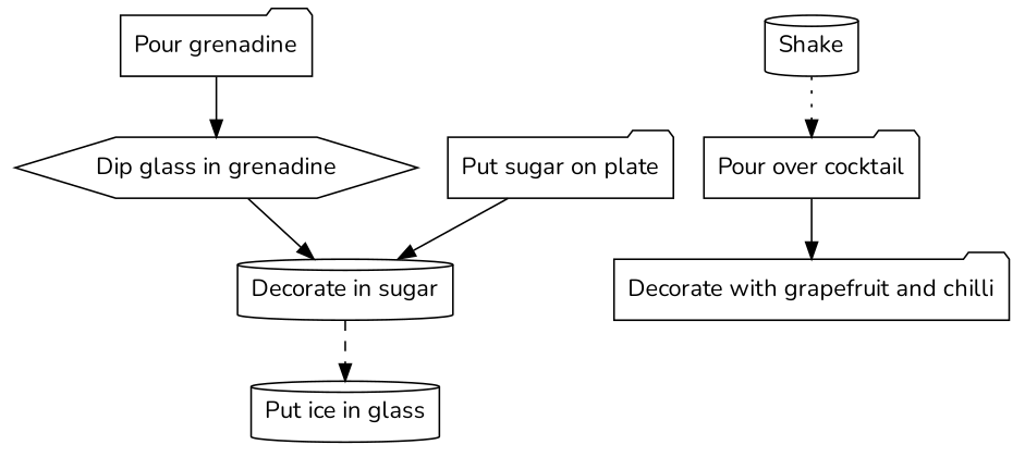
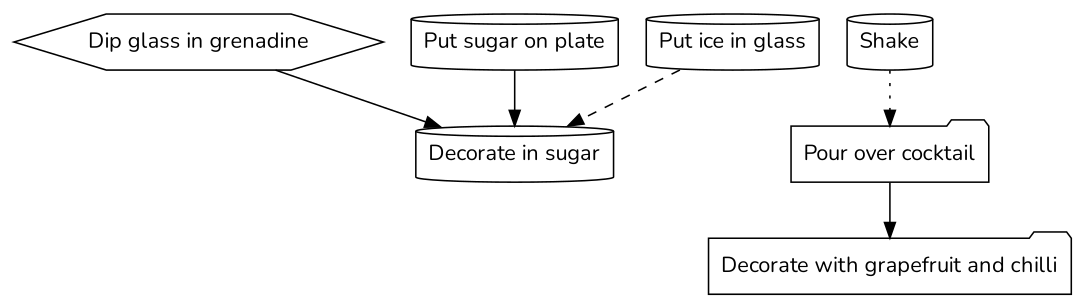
  digraph {
    fontname=Nunito
    node [fontname=Nunito shape=folder]
    edge [fontname=Nunito style=solid]
-   n1 [label="Pour grenadine"]
    n2 [label="Dip glass in grenadine" shape=hexagon]
    n3 [label="Decorate in sugar" shape=cylinder]
-   n4 [label="Put sugar on plate"]
+   n4 [label="Put sugar on plate" shape=cylinder]
    n5 [label="Put ice in glass" shape=cylinder]
    n6 [label=Shake shape=cylinder]
    n7 [label="Pour over cocktail"]
    n8 [label="Decorate with grapefruit and chilli"]
-   n1 -> n2
    n2 -> n3
-   n3 -> n5 [style=dashed]
+   n5 -> n3 [style=dashed]
    n4 -> n3
    n6 -> n7 [style=dotted]
    n7 -> n8
  }
